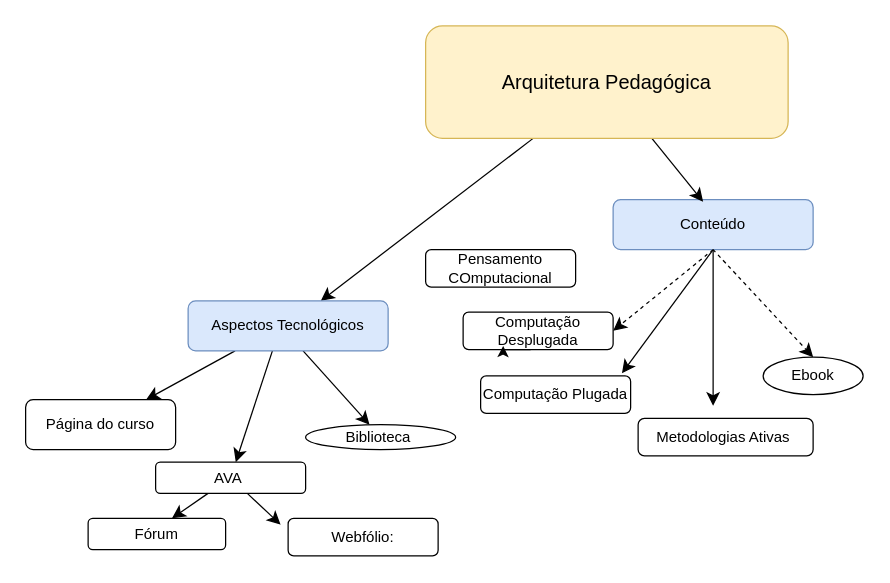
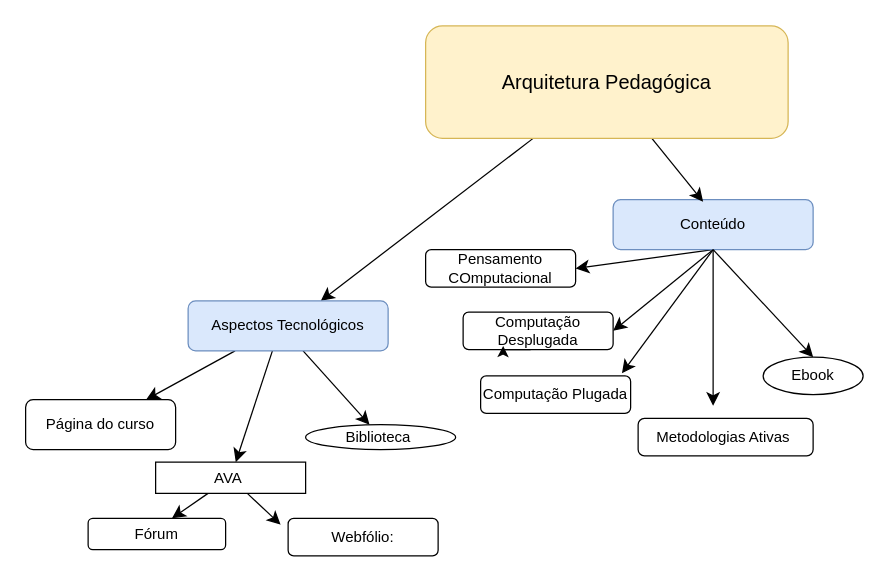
  <mxCell id="0" />
  <mxCell id="1" parent="0" />
  <mxCell id="2" style="edgeStyle=none;curved=1;rounded=1;orthogonalLoop=1;jettySize=auto;html=1;fontSize=12;startSize=8;endSize=8;" edge="1" parent="1" target="6"><mxGeometry relative="1" as="geometry"><mxPoint x="360" y="214" as="targetPoint" /><mxPoint x="426" y="110" as="sourcePoint" /></mxGeometry></mxCell>
  <mxCell id="3" value="" style="edgeStyle=none;curved=1;rounded=1;orthogonalLoop=1;jettySize=auto;html=1;fontSize=12;startSize=8;endSize=8;" edge="1" parent="1" target="15"><mxGeometry relative="1" as="geometry"><mxPoint x="217.416" y="280" as="sourcePoint" /></mxGeometry></mxCell>
  <mxCell id="4" style="edgeStyle=none;curved=1;rounded=1;orthogonalLoop=1;jettySize=auto;html=1;fontSize=12;startSize=8;endSize=8;" edge="1" parent="1" target="18"><mxGeometry relative="1" as="geometry"><mxPoint x="374" y="325" as="targetPoint" /><mxPoint x="241.978" y="280" as="sourcePoint" /></mxGeometry></mxCell>
  <mxCell id="5" style="edgeStyle=none;curved=1;rounded=1;orthogonalLoop=1;jettySize=auto;html=1;fontSize=12;startSize=8;endSize=8;" edge="1" parent="1" target="19"><mxGeometry relative="1" as="geometry"><mxPoint x="94" y="285" as="targetPoint" /><mxPoint x="187.544" y="280" as="sourcePoint" /></mxGeometry></mxCell>
  <mxCell id="6" value="Aspectos Tecnológicos" style="rounded=1;whiteSpace=wrap;html=1;fillColor=#dae8fc;strokeColor=#6c8ebf;" vertex="1" parent="1"><mxGeometry x="150" y="240" width="160" height="40" as="geometry" /></mxCell>
- <mxCell id="8" style="edgeStyle=none;curved=1;rounded=1;orthogonalLoop=1;jettySize=auto;html=1;fontSize=12;startSize=8;endSize=8;entryX=1;entryY=0.5;entryDx=0;entryDy=0;exitX=0.5;exitY=1;exitDx=0;exitDy=0;dashed=1;" edge="1" parent="1" source="9" target="12"><mxGeometry relative="1" as="geometry"><mxPoint x="510" y="304" as="targetPoint" /></mxGeometry></mxCell>
+ <mxCell id="7" value="" style="edgeStyle=none;curved=1;rounded=1;orthogonalLoop=1;jettySize=auto;html=1;fontSize=12;startSize=8;endSize=8;entryX=1;entryY=0.5;entryDx=0;entryDy=0;exitX=0.5;exitY=1;exitDx=0;exitDy=0;" edge="1" parent="1" source="9" target="10"><mxGeometry relative="1" as="geometry"><mxPoint x="470" y="244" as="targetPoint" /><mxPoint x="570" y="204" as="sourcePoint" /></mxGeometry></mxCell>
+ <mxCell id="8" style="edgeStyle=none;curved=1;rounded=1;orthogonalLoop=1;jettySize=auto;html=1;fontSize=12;startSize=8;endSize=8;entryX=1;entryY=0.5;entryDx=0;entryDy=0;exitX=0.5;exitY=1;exitDx=0;exitDy=0;" edge="1" parent="1" source="9" target="12"><mxGeometry relative="1" as="geometry"><mxPoint x="510" y="304" as="targetPoint" /></mxGeometry></mxCell>
  <mxCell id="9" value="Conteúdo" style="rounded=1;whiteSpace=wrap;html=1;fillColor=#dae8fc;strokeColor=#6c8ebf;" vertex="1" parent="1"><mxGeometry x="490" y="159" width="160" height="40" as="geometry" /></mxCell>
  <mxCell id="10" value="Pensamento COmputacional" style="whiteSpace=wrap;html=1;rounded=1;" vertex="1" parent="1"><mxGeometry x="340" y="199" width="120" height="30" as="geometry" /></mxCell>
  <mxCell id="11" value="Metodologias Ativas&amp;nbsp;" style="whiteSpace=wrap;html=1;rounded=1;arcSize=17;" vertex="1" parent="1"><mxGeometry x="510" y="334" width="140" height="30" as="geometry" /></mxCell>
  <mxCell id="12" value="Computação Desplugada" style="whiteSpace=wrap;html=1;rounded=1;" vertex="1" parent="1"><mxGeometry x="370" y="249" width="120" height="30" as="geometry" /></mxCell>
  <mxCell id="13" style="edgeStyle=none;curved=1;rounded=1;orthogonalLoop=1;jettySize=auto;html=1;fontSize=12;startSize=8;endSize=8;" edge="1" parent="1" source="15"><mxGeometry relative="1" as="geometry"><mxPoint x="224" y="419" as="targetPoint" /></mxGeometry></mxCell>
  <mxCell id="14" style="edgeStyle=none;curved=1;rounded=1;orthogonalLoop=1;jettySize=auto;html=1;fontSize=12;startSize=8;endSize=8;" edge="1" parent="1" source="15"><mxGeometry relative="1" as="geometry"><mxPoint x="137.056" y="414" as="targetPoint" /></mxGeometry></mxCell>
- <mxCell id="15" value="AVA&amp;nbsp;" style="whiteSpace=wrap;html=1;rounded=1;" vertex="1" parent="1"><mxGeometry x="124" y="369" width="120" height="25" as="geometry" /></mxCell>
+ <mxCell id="15" value="AVA&amp;nbsp;" style="whiteSpace=wrap;html=1;rounded=0;" vertex="1" parent="1"><mxGeometry x="124" y="369" width="120" height="25" as="geometry" /></mxCell>
  <mxCell id="16" value="Webfólio:" style="rounded=1;whiteSpace=wrap;html=1;" vertex="1" parent="1"><mxGeometry x="230" y="414" width="120" height="30" as="geometry" /></mxCell>
  <mxCell id="17" value="Fórum" style="rounded=1;whiteSpace=wrap;html=1;" vertex="1" parent="1"><mxGeometry x="70" y="414" width="110" height="25" as="geometry" /></mxCell>
  <mxCell id="18" value="Biblioteca&amp;nbsp;" style="ellipse;whiteSpace=wrap;html=1;" vertex="1" parent="1"><mxGeometry x="244" y="339" width="120" height="20" as="geometry" /></mxCell>
  <mxCell id="19" value="Página do curso" style="rounded=1;whiteSpace=wrap;html=1;" vertex="1" parent="1"><mxGeometry x="20" y="319" width="120" height="40" as="geometry" /></mxCell>
  <mxCell id="20" style="edgeStyle=none;curved=1;rounded=1;orthogonalLoop=1;jettySize=auto;html=1;entryX=0.45;entryY=0.045;entryDx=0;entryDy=0;entryPerimeter=0;fontSize=12;startSize=8;endSize=8;" edge="1" parent="1" target="9"><mxGeometry relative="1" as="geometry"><mxPoint x="521" y="110" as="sourcePoint" /></mxGeometry></mxCell>
  <mxCell id="21" value="Computação Plugada" style="whiteSpace=wrap;html=1;rounded=1;" vertex="1" parent="1"><mxGeometry x="384" y="300" width="120" height="30" as="geometry" /></mxCell>
  <mxCell id="22" style="edgeStyle=none;curved=1;rounded=1;orthogonalLoop=1;jettySize=auto;html=1;fontSize=12;startSize=8;endSize=8;entryX=0.942;entryY=-0.067;entryDx=0;entryDy=0;entryPerimeter=0;" edge="1" parent="1" target="21"><mxGeometry relative="1" as="geometry"><mxPoint x="495" y="292.99" as="targetPoint" /><mxPoint x="570" y="199" as="sourcePoint" /></mxGeometry></mxCell>
  <mxCell id="23" style="edgeStyle=none;curved=1;rounded=1;orthogonalLoop=1;jettySize=auto;html=1;fontSize=12;startSize=8;endSize=8;exitX=0.5;exitY=1;exitDx=0;exitDy=0;" edge="1" parent="1" source="9"><mxGeometry relative="1" as="geometry"><mxPoint x="570" y="324" as="targetPoint" /><mxPoint x="571" y="219" as="sourcePoint" /></mxGeometry></mxCell>
  <mxCell id="24" value="Ebook" style="ellipse;whiteSpace=wrap;html=1;arcSize=17;" vertex="1" parent="1"><mxGeometry x="610" y="285" width="80" height="30" as="geometry" /></mxCell>
- <mxCell id="25" style="edgeStyle=none;curved=1;rounded=1;orthogonalLoop=1;jettySize=auto;html=1;fontSize=12;startSize=8;endSize=8;entryX=0.5;entryY=0;entryDx=0;entryDy=0;exitX=0.5;exitY=1;exitDx=0;exitDy=0;dashed=1;" edge="1" parent="1" source="9" target="24"><mxGeometry relative="1" as="geometry"><mxPoint x="500" y="274" as="targetPoint" /><mxPoint x="560" y="204" as="sourcePoint" /></mxGeometry></mxCell>
+ <mxCell id="25" style="edgeStyle=none;curved=1;rounded=1;orthogonalLoop=1;jettySize=auto;html=1;fontSize=12;startSize=8;endSize=8;entryX=0.5;entryY=0;entryDx=0;entryDy=0;exitX=0.5;exitY=1;exitDx=0;exitDy=0;" edge="1" parent="1" source="9" target="24"><mxGeometry relative="1" as="geometry"><mxPoint x="500" y="274" as="targetPoint" /><mxPoint x="560" y="204" as="sourcePoint" /></mxGeometry></mxCell>
  <mxCell id="26" style="edgeStyle=orthogonalEdgeStyle;rounded=0;orthogonalLoop=1;jettySize=auto;html=1;exitX=0.5;exitY=1;exitDx=0;exitDy=0;entryX=0.317;entryY=0.9;entryDx=0;entryDy=0;entryPerimeter=0;" edge="1" parent="1"><mxGeometry relative="1" as="geometry"><mxPoint x="424" y="279" as="sourcePoint" /><mxPoint x="402.04" y="276" as="targetPoint" /></mxGeometry></mxCell>
  <mxCell id="27" value="Arquitetura Pedagógica" style="text;strokeColor=#d6b656;fillColor=#fff2cc;html=1;align=center;verticalAlign=middle;whiteSpace=wrap;rounded=1;fontSize=16;" vertex="1" parent="1"><mxGeometry x="340" y="20" width="290" height="90" as="geometry" /></mxCell>
